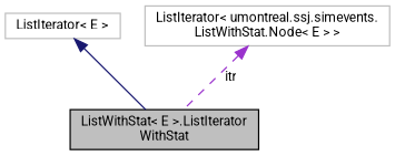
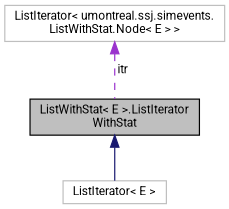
  digraph {
    fontname=Roboto
    node [color=grey75 fontname=Roboto fontsize=10 shape=record]
    edge [dir=back fontname=Roboto fontsize=10 labelfontname=Helvetica labelfontsize=10]
    n1 [color=black fillcolor=grey75 fontcolor=black height=0.2 label="ListWithStat\< E \>.ListIterator\lWithStat" style=filled width=0.4]
    n2 [height=0.2 label="ListIterator\< E \>" width=0.4]
    n3 [height=0.2 label="ListIterator\< umontreal.ssj.simevents.\lListWithStat.Node\< E \> \>" width=0.4]
-   n2 -> n1 [color=midnightblue style=solid]
+   n1 -> n2 [color=midnightblue style=solid]
    n3 -> n1 [color=darkorchid3 label=" itr" style=dashed]
  }
